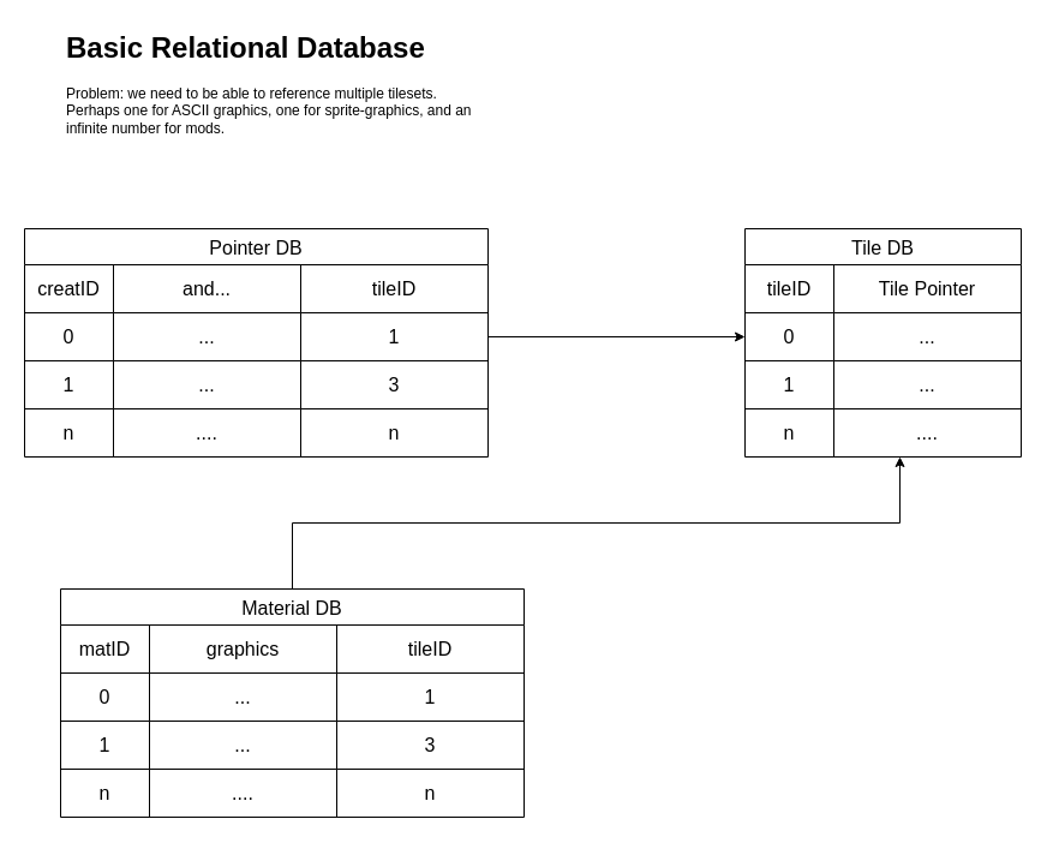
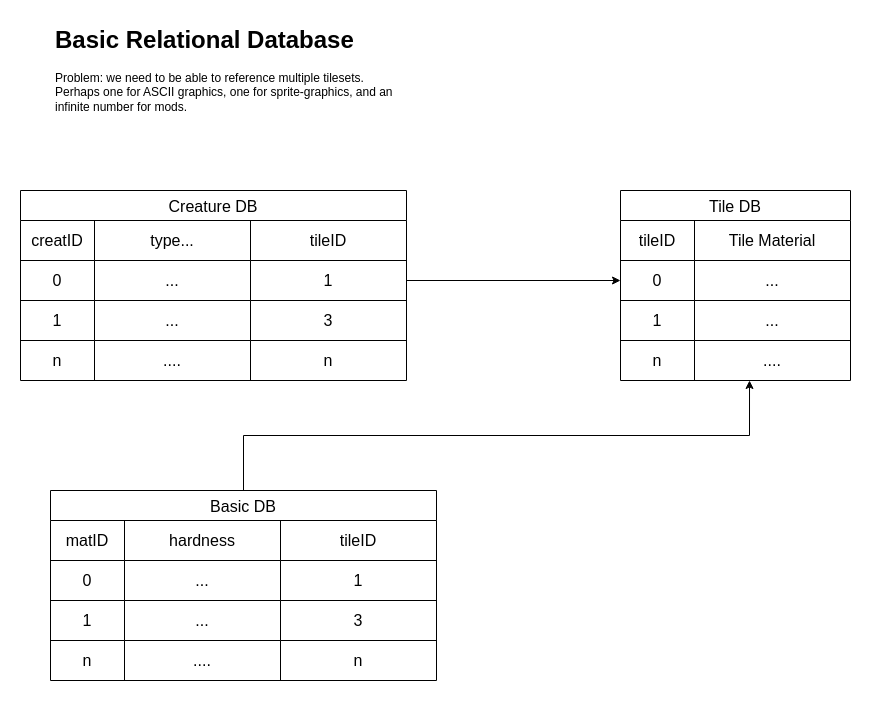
  <mxCell id="0" />
  <mxCell id="1" parent="0" />
  <mxCell id="2" value="&lt;h1&gt;Basic Relational Database&lt;/h1&gt;&lt;p&gt;Problem: we need to be able to reference multiple tilesets. Perhaps one for ASCII graphics, one for sprite-graphics, and an infinite number for mods.&lt;/p&gt;&lt;p&gt;&lt;br&gt;&lt;/p&gt;&lt;p&gt;&lt;br&gt;&lt;/p&gt;" style="text;html=1;strokeColor=none;fillColor=none;spacing=5;spacingTop=-20;whiteSpace=wrap;overflow=hidden;rounded=0;" vertex="1" parent="1"><mxGeometry x="50" y="20" width="350" height="120" as="geometry" /></mxCell>
  <mxCell id="3" value="Tile DB" style="shape=table;startSize=30;container=1;collapsible=0;childLayout=tableLayout;strokeColor=default;fontSize=16;" vertex="1" parent="1"><mxGeometry x="620" y="190" width="230" height="190" as="geometry" /></mxCell>
  <mxCell id="4" value="" style="shape=tableRow;horizontal=0;startSize=0;swimlaneHead=0;swimlaneBody=0;strokeColor=inherit;top=0;left=0;bottom=0;right=0;collapsible=0;dropTarget=0;fillColor=none;points=[[0,0.5],[1,0.5]];portConstraint=eastwest;fontSize=16;" vertex="1" parent="3"><mxGeometry y="30" width="230" height="40" as="geometry" /></mxCell>
  <mxCell id="5" value="tileID" style="shape=partialRectangle;html=1;whiteSpace=wrap;connectable=0;strokeColor=inherit;overflow=hidden;fillColor=none;top=0;left=0;bottom=0;right=0;pointerEvents=1;fontSize=16;" vertex="1" parent="4"><mxGeometry width="74" height="40" as="geometry"><mxRectangle width="74" height="40" as="alternateBounds" /></mxGeometry></mxCell>
- <mxCell id="6" value="Tile Pointer" style="shape=partialRectangle;html=1;whiteSpace=wrap;connectable=0;strokeColor=inherit;overflow=hidden;fillColor=none;top=0;left=0;bottom=0;right=0;pointerEvents=1;fontSize=16;" vertex="1" parent="4"><mxGeometry x="74" width="156" height="40" as="geometry"><mxRectangle width="156" height="40" as="alternateBounds" /></mxGeometry></mxCell>
+ <mxCell id="6" value="Tile Material" style="shape=partialRectangle;html=1;whiteSpace=wrap;connectable=0;strokeColor=inherit;overflow=hidden;fillColor=none;top=0;left=0;bottom=0;right=0;pointerEvents=1;fontSize=16;" vertex="1" parent="4"><mxGeometry x="74" width="156" height="40" as="geometry"><mxRectangle width="156" height="40" as="alternateBounds" /></mxGeometry></mxCell>
  <mxCell id="7" value="" style="shape=tableRow;horizontal=0;startSize=0;swimlaneHead=0;swimlaneBody=0;strokeColor=inherit;top=0;left=0;bottom=0;right=0;collapsible=0;dropTarget=0;fillColor=none;points=[[0,0.5],[1,0.5]];portConstraint=eastwest;fontSize=16;" vertex="1" parent="3"><mxGeometry y="70" width="230" height="40" as="geometry" /></mxCell>
  <mxCell id="8" value="0" style="shape=partialRectangle;html=1;whiteSpace=wrap;connectable=0;strokeColor=inherit;overflow=hidden;fillColor=none;top=0;left=0;bottom=0;right=0;pointerEvents=1;fontSize=16;" vertex="1" parent="7"><mxGeometry width="74" height="40" as="geometry"><mxRectangle width="74" height="40" as="alternateBounds" /></mxGeometry></mxCell>
  <mxCell id="9" value="..." style="shape=partialRectangle;html=1;whiteSpace=wrap;connectable=0;strokeColor=inherit;overflow=hidden;fillColor=none;top=0;left=0;bottom=0;right=0;pointerEvents=1;fontSize=16;" vertex="1" parent="7"><mxGeometry x="74" width="156" height="40" as="geometry"><mxRectangle width="156" height="40" as="alternateBounds" /></mxGeometry></mxCell>
  <mxCell id="10" value="" style="shape=tableRow;horizontal=0;startSize=0;swimlaneHead=0;swimlaneBody=0;strokeColor=inherit;top=0;left=0;bottom=0;right=0;collapsible=0;dropTarget=0;fillColor=none;points=[[0,0.5],[1,0.5]];portConstraint=eastwest;fontSize=16;" vertex="1" parent="3"><mxGeometry y="110" width="230" height="40" as="geometry" /></mxCell>
  <mxCell id="11" value="1" style="shape=partialRectangle;html=1;whiteSpace=wrap;connectable=0;strokeColor=inherit;overflow=hidden;fillColor=none;top=0;left=0;bottom=0;right=0;pointerEvents=1;fontSize=16;" vertex="1" parent="10"><mxGeometry width="74" height="40" as="geometry"><mxRectangle width="74" height="40" as="alternateBounds" /></mxGeometry></mxCell>
  <mxCell id="12" value="..." style="shape=partialRectangle;html=1;whiteSpace=wrap;connectable=0;strokeColor=inherit;overflow=hidden;fillColor=none;top=0;left=0;bottom=0;right=0;pointerEvents=1;fontSize=16;" vertex="1" parent="10"><mxGeometry x="74" width="156" height="40" as="geometry"><mxRectangle width="156" height="40" as="alternateBounds" /></mxGeometry></mxCell>
  <mxCell id="13" style="shape=tableRow;horizontal=0;startSize=0;swimlaneHead=0;swimlaneBody=0;strokeColor=inherit;top=0;left=0;bottom=0;right=0;collapsible=0;dropTarget=0;fillColor=none;points=[[0,0.5],[1,0.5]];portConstraint=eastwest;fontSize=16;" vertex="1" parent="3"><mxGeometry y="150" width="230" height="40" as="geometry" /></mxCell>
  <mxCell id="14" value="n" style="shape=partialRectangle;html=1;whiteSpace=wrap;connectable=0;strokeColor=inherit;overflow=hidden;fillColor=none;top=0;left=0;bottom=0;right=0;pointerEvents=1;fontSize=16;" vertex="1" parent="13"><mxGeometry width="74" height="40" as="geometry"><mxRectangle width="74" height="40" as="alternateBounds" /></mxGeometry></mxCell>
  <mxCell id="15" value="...." style="shape=partialRectangle;html=1;whiteSpace=wrap;connectable=0;strokeColor=inherit;overflow=hidden;fillColor=none;top=0;left=0;bottom=0;right=0;pointerEvents=1;fontSize=16;" vertex="1" parent="13"><mxGeometry x="74" width="156" height="40" as="geometry"><mxRectangle width="156" height="40" as="alternateBounds" /></mxGeometry></mxCell>
- <mxCell id="16" value="Pointer DB" style="shape=table;startSize=30;container=1;collapsible=0;childLayout=tableLayout;strokeColor=default;fontSize=16;" vertex="1" parent="1"><mxGeometry x="20" y="190" width="386" height="190" as="geometry" /></mxCell>
+ <mxCell id="16" value="Creature DB" style="shape=table;startSize=30;container=1;collapsible=0;childLayout=tableLayout;strokeColor=default;fontSize=16;" vertex="1" parent="1"><mxGeometry x="20" y="190" width="386" height="190" as="geometry" /></mxCell>
  <mxCell id="17" value="" style="shape=tableRow;horizontal=0;startSize=0;swimlaneHead=0;swimlaneBody=0;strokeColor=inherit;top=0;left=0;bottom=0;right=0;collapsible=0;dropTarget=0;fillColor=none;points=[[0,0.5],[1,0.5]];portConstraint=eastwest;fontSize=16;" vertex="1" parent="16"><mxGeometry y="30" width="386" height="40" as="geometry" /></mxCell>
  <mxCell id="18" value="creatID" style="shape=partialRectangle;html=1;whiteSpace=wrap;connectable=0;strokeColor=inherit;overflow=hidden;fillColor=none;top=0;left=0;bottom=0;right=0;pointerEvents=1;fontSize=16;" vertex="1" parent="17"><mxGeometry width="74" height="40" as="geometry"><mxRectangle width="74" height="40" as="alternateBounds" /></mxGeometry></mxCell>
- <mxCell id="19" value="and..." style="shape=partialRectangle;html=1;whiteSpace=wrap;connectable=0;strokeColor=inherit;overflow=hidden;fillColor=none;top=0;left=0;bottom=0;right=0;pointerEvents=1;fontSize=16;" vertex="1" parent="17"><mxGeometry x="74" width="156" height="40" as="geometry"><mxRectangle width="156" height="40" as="alternateBounds" /></mxGeometry></mxCell>
+ <mxCell id="19" value="type..." style="shape=partialRectangle;html=1;whiteSpace=wrap;connectable=0;strokeColor=inherit;overflow=hidden;fillColor=none;top=0;left=0;bottom=0;right=0;pointerEvents=1;fontSize=16;" vertex="1" parent="17"><mxGeometry x="74" width="156" height="40" as="geometry"><mxRectangle width="156" height="40" as="alternateBounds" /></mxGeometry></mxCell>
  <mxCell id="20" value="tileID" style="shape=partialRectangle;html=1;whiteSpace=wrap;connectable=0;strokeColor=inherit;overflow=hidden;fillColor=none;top=0;left=0;bottom=0;right=0;pointerEvents=1;fontSize=16;" vertex="1" parent="17"><mxGeometry x="230" width="156" height="40" as="geometry"><mxRectangle width="156" height="40" as="alternateBounds" /></mxGeometry></mxCell>
  <mxCell id="21" value="" style="shape=tableRow;horizontal=0;startSize=0;swimlaneHead=0;swimlaneBody=0;strokeColor=inherit;top=0;left=0;bottom=0;right=0;collapsible=0;dropTarget=0;fillColor=none;points=[[0,0.5],[1,0.5]];portConstraint=eastwest;fontSize=16;" vertex="1" parent="16"><mxGeometry y="70" width="386" height="40" as="geometry" /></mxCell>
  <mxCell id="22" value="0" style="shape=partialRectangle;html=1;whiteSpace=wrap;connectable=0;strokeColor=inherit;overflow=hidden;fillColor=none;top=0;left=0;bottom=0;right=0;pointerEvents=1;fontSize=16;" vertex="1" parent="21"><mxGeometry width="74" height="40" as="geometry"><mxRectangle width="74" height="40" as="alternateBounds" /></mxGeometry></mxCell>
  <mxCell id="23" value="..." style="shape=partialRectangle;html=1;whiteSpace=wrap;connectable=0;strokeColor=inherit;overflow=hidden;fillColor=none;top=0;left=0;bottom=0;right=0;pointerEvents=1;fontSize=16;" vertex="1" parent="21"><mxGeometry x="74" width="156" height="40" as="geometry"><mxRectangle width="156" height="40" as="alternateBounds" /></mxGeometry></mxCell>
  <mxCell id="24" value="1" style="shape=partialRectangle;html=1;whiteSpace=wrap;connectable=0;strokeColor=inherit;overflow=hidden;fillColor=none;top=0;left=0;bottom=0;right=0;pointerEvents=1;fontSize=16;" vertex="1" parent="21"><mxGeometry x="230" width="156" height="40" as="geometry"><mxRectangle width="156" height="40" as="alternateBounds" /></mxGeometry></mxCell>
  <mxCell id="25" value="" style="shape=tableRow;horizontal=0;startSize=0;swimlaneHead=0;swimlaneBody=0;strokeColor=inherit;top=0;left=0;bottom=0;right=0;collapsible=0;dropTarget=0;fillColor=none;points=[[0,0.5],[1,0.5]];portConstraint=eastwest;fontSize=16;" vertex="1" parent="16"><mxGeometry y="110" width="386" height="40" as="geometry" /></mxCell>
  <mxCell id="26" value="1" style="shape=partialRectangle;html=1;whiteSpace=wrap;connectable=0;strokeColor=inherit;overflow=hidden;fillColor=none;top=0;left=0;bottom=0;right=0;pointerEvents=1;fontSize=16;" vertex="1" parent="25"><mxGeometry width="74" height="40" as="geometry"><mxRectangle width="74" height="40" as="alternateBounds" /></mxGeometry></mxCell>
  <mxCell id="27" value="..." style="shape=partialRectangle;html=1;whiteSpace=wrap;connectable=0;strokeColor=inherit;overflow=hidden;fillColor=none;top=0;left=0;bottom=0;right=0;pointerEvents=1;fontSize=16;" vertex="1" parent="25"><mxGeometry x="74" width="156" height="40" as="geometry"><mxRectangle width="156" height="40" as="alternateBounds" /></mxGeometry></mxCell>
  <mxCell id="28" value="3" style="shape=partialRectangle;html=1;whiteSpace=wrap;connectable=0;strokeColor=inherit;overflow=hidden;fillColor=none;top=0;left=0;bottom=0;right=0;pointerEvents=1;fontSize=16;" vertex="1" parent="25"><mxGeometry x="230" width="156" height="40" as="geometry"><mxRectangle width="156" height="40" as="alternateBounds" /></mxGeometry></mxCell>
  <mxCell id="29" style="shape=tableRow;horizontal=0;startSize=0;swimlaneHead=0;swimlaneBody=0;strokeColor=inherit;top=0;left=0;bottom=0;right=0;collapsible=0;dropTarget=0;fillColor=none;points=[[0,0.5],[1,0.5]];portConstraint=eastwest;fontSize=16;" vertex="1" parent="16"><mxGeometry y="150" width="386" height="40" as="geometry" /></mxCell>
  <mxCell id="30" value="n" style="shape=partialRectangle;html=1;whiteSpace=wrap;connectable=0;strokeColor=inherit;overflow=hidden;fillColor=none;top=0;left=0;bottom=0;right=0;pointerEvents=1;fontSize=16;" vertex="1" parent="29"><mxGeometry width="74" height="40" as="geometry"><mxRectangle width="74" height="40" as="alternateBounds" /></mxGeometry></mxCell>
  <mxCell id="31" value="...." style="shape=partialRectangle;html=1;whiteSpace=wrap;connectable=0;strokeColor=inherit;overflow=hidden;fillColor=none;top=0;left=0;bottom=0;right=0;pointerEvents=1;fontSize=16;" vertex="1" parent="29"><mxGeometry x="74" width="156" height="40" as="geometry"><mxRectangle width="156" height="40" as="alternateBounds" /></mxGeometry></mxCell>
  <mxCell id="32" value="n" style="shape=partialRectangle;html=1;whiteSpace=wrap;connectable=0;strokeColor=inherit;overflow=hidden;fillColor=none;top=0;left=0;bottom=0;right=0;pointerEvents=1;fontSize=16;" vertex="1" parent="29"><mxGeometry x="230" width="156" height="40" as="geometry"><mxRectangle width="156" height="40" as="alternateBounds" /></mxGeometry></mxCell>
  <mxCell id="33" style="edgeStyle=orthogonalEdgeStyle;rounded=0;orthogonalLoop=1;jettySize=auto;html=1;" edge="1" parent="1" source="21" target="7"><mxGeometry relative="1" as="geometry" /></mxCell>
- <mxCell id="34" value="Material DB" style="shape=table;startSize=30;container=1;collapsible=0;childLayout=tableLayout;strokeColor=default;fontSize=16;" vertex="1" parent="1"><mxGeometry x="50" y="490" width="386" height="190" as="geometry" /></mxCell>
+ <mxCell id="34" value="Basic DB" style="shape=table;startSize=30;container=1;collapsible=0;childLayout=tableLayout;strokeColor=default;fontSize=16;" vertex="1" parent="1"><mxGeometry x="50" y="490" width="386" height="190" as="geometry" /></mxCell>
  <mxCell id="35" value="" style="shape=tableRow;horizontal=0;startSize=0;swimlaneHead=0;swimlaneBody=0;strokeColor=inherit;top=0;left=0;bottom=0;right=0;collapsible=0;dropTarget=0;fillColor=none;points=[[0,0.5],[1,0.5]];portConstraint=eastwest;fontSize=16;" vertex="1" parent="34"><mxGeometry y="30" width="386" height="40" as="geometry" /></mxCell>
  <mxCell id="36" value="matID" style="shape=partialRectangle;html=1;whiteSpace=wrap;connectable=0;strokeColor=inherit;overflow=hidden;fillColor=none;top=0;left=0;bottom=0;right=0;pointerEvents=1;fontSize=16;" vertex="1" parent="35"><mxGeometry width="74" height="40" as="geometry"><mxRectangle width="74" height="40" as="alternateBounds" /></mxGeometry></mxCell>
- <mxCell id="37" value="graphics" style="shape=partialRectangle;html=1;whiteSpace=wrap;connectable=0;strokeColor=inherit;overflow=hidden;fillColor=none;top=0;left=0;bottom=0;right=0;pointerEvents=1;fontSize=16;" vertex="1" parent="35"><mxGeometry x="74" width="156" height="40" as="geometry"><mxRectangle width="156" height="40" as="alternateBounds" /></mxGeometry></mxCell>
+ <mxCell id="37" value="hardness" style="shape=partialRectangle;html=1;whiteSpace=wrap;connectable=0;strokeColor=inherit;overflow=hidden;fillColor=none;top=0;left=0;bottom=0;right=0;pointerEvents=1;fontSize=16;" vertex="1" parent="35"><mxGeometry x="74" width="156" height="40" as="geometry"><mxRectangle width="156" height="40" as="alternateBounds" /></mxGeometry></mxCell>
  <mxCell id="38" value="tileID" style="shape=partialRectangle;html=1;whiteSpace=wrap;connectable=0;strokeColor=inherit;overflow=hidden;fillColor=none;top=0;left=0;bottom=0;right=0;pointerEvents=1;fontSize=16;" vertex="1" parent="35"><mxGeometry x="230" width="156" height="40" as="geometry"><mxRectangle width="156" height="40" as="alternateBounds" /></mxGeometry></mxCell>
  <mxCell id="39" value="" style="shape=tableRow;horizontal=0;startSize=0;swimlaneHead=0;swimlaneBody=0;strokeColor=inherit;top=0;left=0;bottom=0;right=0;collapsible=0;dropTarget=0;fillColor=none;points=[[0,0.5],[1,0.5]];portConstraint=eastwest;fontSize=16;" vertex="1" parent="34"><mxGeometry y="70" width="386" height="40" as="geometry" /></mxCell>
  <mxCell id="40" value="0" style="shape=partialRectangle;html=1;whiteSpace=wrap;connectable=0;strokeColor=inherit;overflow=hidden;fillColor=none;top=0;left=0;bottom=0;right=0;pointerEvents=1;fontSize=16;" vertex="1" parent="39"><mxGeometry width="74" height="40" as="geometry"><mxRectangle width="74" height="40" as="alternateBounds" /></mxGeometry></mxCell>
  <mxCell id="41" value="..." style="shape=partialRectangle;html=1;whiteSpace=wrap;connectable=0;strokeColor=inherit;overflow=hidden;fillColor=none;top=0;left=0;bottom=0;right=0;pointerEvents=1;fontSize=16;" vertex="1" parent="39"><mxGeometry x="74" width="156" height="40" as="geometry"><mxRectangle width="156" height="40" as="alternateBounds" /></mxGeometry></mxCell>
  <mxCell id="42" value="1" style="shape=partialRectangle;html=1;whiteSpace=wrap;connectable=0;strokeColor=inherit;overflow=hidden;fillColor=none;top=0;left=0;bottom=0;right=0;pointerEvents=1;fontSize=16;" vertex="1" parent="39"><mxGeometry x="230" width="156" height="40" as="geometry"><mxRectangle width="156" height="40" as="alternateBounds" /></mxGeometry></mxCell>
  <mxCell id="43" value="" style="shape=tableRow;horizontal=0;startSize=0;swimlaneHead=0;swimlaneBody=0;strokeColor=inherit;top=0;left=0;bottom=0;right=0;collapsible=0;dropTarget=0;fillColor=none;points=[[0,0.5],[1,0.5]];portConstraint=eastwest;fontSize=16;" vertex="1" parent="34"><mxGeometry y="110" width="386" height="40" as="geometry" /></mxCell>
  <mxCell id="44" value="1" style="shape=partialRectangle;html=1;whiteSpace=wrap;connectable=0;strokeColor=inherit;overflow=hidden;fillColor=none;top=0;left=0;bottom=0;right=0;pointerEvents=1;fontSize=16;" vertex="1" parent="43"><mxGeometry width="74" height="40" as="geometry"><mxRectangle width="74" height="40" as="alternateBounds" /></mxGeometry></mxCell>
  <mxCell id="45" value="..." style="shape=partialRectangle;html=1;whiteSpace=wrap;connectable=0;strokeColor=inherit;overflow=hidden;fillColor=none;top=0;left=0;bottom=0;right=0;pointerEvents=1;fontSize=16;" vertex="1" parent="43"><mxGeometry x="74" width="156" height="40" as="geometry"><mxRectangle width="156" height="40" as="alternateBounds" /></mxGeometry></mxCell>
  <mxCell id="46" value="3" style="shape=partialRectangle;html=1;whiteSpace=wrap;connectable=0;strokeColor=inherit;overflow=hidden;fillColor=none;top=0;left=0;bottom=0;right=0;pointerEvents=1;fontSize=16;" vertex="1" parent="43"><mxGeometry x="230" width="156" height="40" as="geometry"><mxRectangle width="156" height="40" as="alternateBounds" /></mxGeometry></mxCell>
  <mxCell id="47" style="shape=tableRow;horizontal=0;startSize=0;swimlaneHead=0;swimlaneBody=0;strokeColor=inherit;top=0;left=0;bottom=0;right=0;collapsible=0;dropTarget=0;fillColor=none;points=[[0,0.5],[1,0.5]];portConstraint=eastwest;fontSize=16;" vertex="1" parent="34"><mxGeometry y="150" width="386" height="40" as="geometry" /></mxCell>
  <mxCell id="48" value="n" style="shape=partialRectangle;html=1;whiteSpace=wrap;connectable=0;strokeColor=inherit;overflow=hidden;fillColor=none;top=0;left=0;bottom=0;right=0;pointerEvents=1;fontSize=16;" vertex="1" parent="47"><mxGeometry width="74" height="40" as="geometry"><mxRectangle width="74" height="40" as="alternateBounds" /></mxGeometry></mxCell>
  <mxCell id="49" value="...." style="shape=partialRectangle;html=1;whiteSpace=wrap;connectable=0;strokeColor=inherit;overflow=hidden;fillColor=none;top=0;left=0;bottom=0;right=0;pointerEvents=1;fontSize=16;" vertex="1" parent="47"><mxGeometry x="74" width="156" height="40" as="geometry"><mxRectangle width="156" height="40" as="alternateBounds" /></mxGeometry></mxCell>
  <mxCell id="50" value="n" style="shape=partialRectangle;html=1;whiteSpace=wrap;connectable=0;strokeColor=inherit;overflow=hidden;fillColor=none;top=0;left=0;bottom=0;right=0;pointerEvents=1;fontSize=16;" vertex="1" parent="47"><mxGeometry x="230" width="156" height="40" as="geometry"><mxRectangle width="156" height="40" as="alternateBounds" /></mxGeometry></mxCell>
  <mxCell id="51" style="edgeStyle=orthogonalEdgeStyle;rounded=0;orthogonalLoop=1;jettySize=auto;html=1;entryX=0.561;entryY=1;entryDx=0;entryDy=0;entryPerimeter=0;" edge="1" parent="1" source="34" target="13"><mxGeometry relative="1" as="geometry" /></mxCell>
